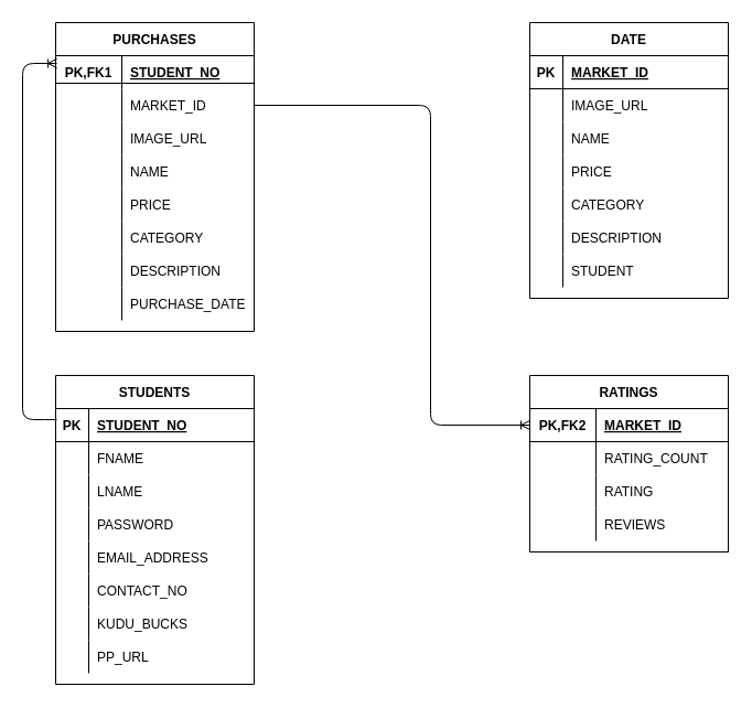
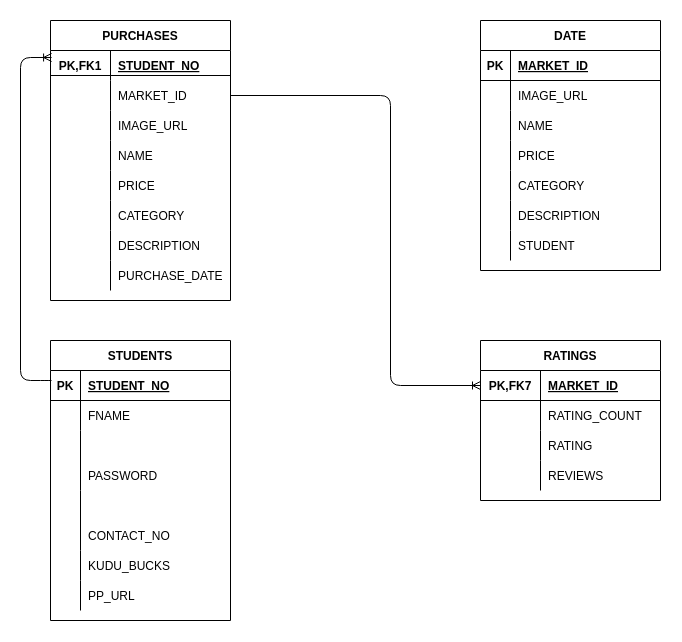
  <mxCell id="0" />
  <mxCell id="1" parent="0" />
  <mxCell id="2" value="PURCHASES" style="shape=table;startSize=30;container=1;collapsible=1;childLayout=tableLayout;fixedRows=1;rowLines=0;fontStyle=1;align=center;resizeLast=1;" parent="1" vertex="1"><mxGeometry x="50" y="20" width="180" height="280" as="geometry" /></mxCell>
  <mxCell id="3" value="" style="shape=partialRectangle;collapsible=0;dropTarget=0;pointerEvents=0;fillColor=none;top=0;left=0;bottom=0;right=0;points=[[0,0.5],[1,0.5]];portConstraint=eastwest;" parent="2" vertex="1"><mxGeometry y="30" width="180" height="30" as="geometry" /></mxCell>
  <mxCell id="4" value="PK,FK1" style="shape=partialRectangle;connectable=0;fillColor=none;top=0;left=0;bottom=0;right=0;fontStyle=1;overflow=hidden;" parent="3" vertex="1"><mxGeometry width="60" height="30" as="geometry" /></mxCell>
  <mxCell id="5" value="STUDENT_NO" style="shape=partialRectangle;connectable=0;fillColor=none;top=0;left=0;bottom=0;right=0;align=left;spacingLeft=6;fontStyle=5;overflow=hidden;" parent="3" vertex="1"><mxGeometry x="60" width="120" height="30" as="geometry" /></mxCell>
  <mxCell id="6" value="" style="shape=partialRectangle;collapsible=0;dropTarget=0;pointerEvents=0;fillColor=none;top=0;left=0;bottom=0;right=0;points=[[0,0.5],[1,0.5]];portConstraint=eastwest;" parent="2" vertex="1"><mxGeometry y="60" width="180" height="30" as="geometry" /></mxCell>
  <mxCell id="7" value="" style="shape=partialRectangle;connectable=0;fillColor=none;top=0;left=0;bottom=0;right=0;editable=1;overflow=hidden;" parent="6" vertex="1"><mxGeometry width="60" height="30" as="geometry" /></mxCell>
  <mxCell id="8" value="MARKET_ID" style="shape=partialRectangle;connectable=0;fillColor=none;top=0;left=0;bottom=0;right=0;align=left;spacingLeft=6;overflow=hidden;" parent="6" vertex="1"><mxGeometry x="60" width="120" height="30" as="geometry" /></mxCell>
  <mxCell id="9" value="" style="shape=partialRectangle;collapsible=0;dropTarget=0;pointerEvents=0;fillColor=none;top=0;left=0;bottom=0;right=0;points=[[0,0.5],[1,0.5]];portConstraint=eastwest;" parent="2" vertex="1"><mxGeometry y="90" width="180" height="30" as="geometry" /></mxCell>
  <mxCell id="10" value="" style="shape=partialRectangle;connectable=0;fillColor=none;top=0;left=0;bottom=0;right=0;editable=1;overflow=hidden;" parent="9" vertex="1"><mxGeometry width="60" height="30" as="geometry" /></mxCell>
  <mxCell id="11" value="IMAGE_URL" style="shape=partialRectangle;connectable=0;fillColor=none;top=0;left=0;bottom=0;right=0;align=left;spacingLeft=6;overflow=hidden;" parent="9" vertex="1"><mxGeometry x="60" width="120" height="30" as="geometry" /></mxCell>
  <mxCell id="12" value="" style="shape=partialRectangle;collapsible=0;dropTarget=0;pointerEvents=0;fillColor=none;top=0;left=0;bottom=0;right=0;points=[[0,0.5],[1,0.5]];portConstraint=eastwest;" parent="2" vertex="1"><mxGeometry y="120" width="180" height="30" as="geometry" /></mxCell>
  <mxCell id="13" value="" style="shape=partialRectangle;connectable=0;fillColor=none;top=0;left=0;bottom=0;right=0;editable=1;overflow=hidden;" parent="12" vertex="1"><mxGeometry width="60" height="30" as="geometry" /></mxCell>
  <mxCell id="14" value="NAME" style="shape=partialRectangle;connectable=0;fillColor=none;top=0;left=0;bottom=0;right=0;align=left;spacingLeft=6;overflow=hidden;" parent="12" vertex="1"><mxGeometry x="60" width="120" height="30" as="geometry" /></mxCell>
  <mxCell id="15" value="" style="shape=partialRectangle;collapsible=0;dropTarget=0;pointerEvents=0;fillColor=none;top=0;left=0;bottom=0;right=0;points=[[0,0.5],[1,0.5]];portConstraint=eastwest;" parent="2" vertex="1"><mxGeometry y="150" width="180" height="30" as="geometry" /></mxCell>
  <mxCell id="16" value="" style="shape=partialRectangle;connectable=0;fillColor=none;top=0;left=0;bottom=0;right=0;editable=1;overflow=hidden;" parent="15" vertex="1"><mxGeometry width="60" height="30" as="geometry" /></mxCell>
  <mxCell id="17" value="PRICE" style="shape=partialRectangle;connectable=0;fillColor=none;top=0;left=0;bottom=0;right=0;align=left;spacingLeft=6;overflow=hidden;" parent="15" vertex="1"><mxGeometry x="60" width="120" height="30" as="geometry" /></mxCell>
  <mxCell id="18" value="" style="shape=partialRectangle;collapsible=0;dropTarget=0;pointerEvents=0;fillColor=none;top=0;left=0;bottom=0;right=0;points=[[0,0.5],[1,0.5]];portConstraint=eastwest;" parent="2" vertex="1"><mxGeometry y="180" width="180" height="30" as="geometry" /></mxCell>
  <mxCell id="19" value="" style="shape=partialRectangle;connectable=0;fillColor=none;top=0;left=0;bottom=0;right=0;editable=1;overflow=hidden;" parent="18" vertex="1"><mxGeometry width="60" height="30" as="geometry" /></mxCell>
  <mxCell id="20" value="CATEGORY" style="shape=partialRectangle;connectable=0;fillColor=none;top=0;left=0;bottom=0;right=0;align=left;spacingLeft=6;overflow=hidden;" parent="18" vertex="1"><mxGeometry x="60" width="120" height="30" as="geometry" /></mxCell>
  <mxCell id="21" value="" style="shape=partialRectangle;collapsible=0;dropTarget=0;pointerEvents=0;fillColor=none;top=0;left=0;bottom=0;right=0;points=[[0,0.5],[1,0.5]];portConstraint=eastwest;" parent="2" vertex="1"><mxGeometry y="210" width="180" height="30" as="geometry" /></mxCell>
  <mxCell id="22" value="" style="shape=partialRectangle;connectable=0;fillColor=none;top=0;left=0;bottom=0;right=0;editable=1;overflow=hidden;" parent="21" vertex="1"><mxGeometry width="60" height="30" as="geometry" /></mxCell>
  <mxCell id="23" value="DESCRIPTION" style="shape=partialRectangle;connectable=0;fillColor=none;top=0;left=0;bottom=0;right=0;align=left;spacingLeft=6;overflow=hidden;" parent="21" vertex="1"><mxGeometry x="60" width="120" height="30" as="geometry" /></mxCell>
  <mxCell id="24" value="" style="shape=partialRectangle;collapsible=0;dropTarget=0;pointerEvents=0;fillColor=none;top=0;left=0;bottom=0;right=0;points=[[0,0.5],[1,0.5]];portConstraint=eastwest;" parent="2" vertex="1"><mxGeometry y="240" width="180" height="30" as="geometry" /></mxCell>
  <mxCell id="25" value="" style="shape=partialRectangle;connectable=0;fillColor=none;top=0;left=0;bottom=0;right=0;editable=1;overflow=hidden;" parent="24" vertex="1"><mxGeometry width="60" height="30" as="geometry" /></mxCell>
  <mxCell id="26" value="PURCHASE_DATE" style="shape=partialRectangle;connectable=0;fillColor=none;top=0;left=0;bottom=0;right=0;align=left;spacingLeft=6;overflow=hidden;" parent="24" vertex="1"><mxGeometry x="60" width="120" height="30" as="geometry" /></mxCell>
  <mxCell id="27" value="STUDENTS" style="shape=table;startSize=30;container=1;collapsible=1;childLayout=tableLayout;fixedRows=1;rowLines=0;fontStyle=1;align=center;resizeLast=1;" parent="1" vertex="1"><mxGeometry x="50" y="340" width="180" height="280" as="geometry" /></mxCell>
  <mxCell id="28" value="" style="shape=partialRectangle;collapsible=0;dropTarget=0;pointerEvents=0;fillColor=none;top=0;left=0;bottom=1;right=0;points=[[0,0.5],[1,0.5]];portConstraint=eastwest;" parent="27" vertex="1"><mxGeometry y="30" width="180" height="30" as="geometry" /></mxCell>
  <mxCell id="29" value="PK" style="shape=partialRectangle;connectable=0;fillColor=none;top=0;left=0;bottom=0;right=0;fontStyle=1;overflow=hidden;" parent="28" vertex="1"><mxGeometry width="30" height="30" as="geometry" /></mxCell>
  <mxCell id="30" value="STUDENT_NO" style="shape=partialRectangle;connectable=0;fillColor=none;top=0;left=0;bottom=0;right=0;align=left;spacingLeft=6;fontStyle=5;overflow=hidden;" parent="28" vertex="1"><mxGeometry x="30" width="150" height="30" as="geometry" /></mxCell>
  <mxCell id="31" value="" style="shape=partialRectangle;collapsible=0;dropTarget=0;pointerEvents=0;fillColor=none;top=0;left=0;bottom=0;right=0;points=[[0,0.5],[1,0.5]];portConstraint=eastwest;" parent="27" vertex="1"><mxGeometry y="60" width="180" height="30" as="geometry" /></mxCell>
  <mxCell id="32" value="" style="shape=partialRectangle;connectable=0;fillColor=none;top=0;left=0;bottom=0;right=0;editable=1;overflow=hidden;" parent="31" vertex="1"><mxGeometry width="30" height="30" as="geometry" /></mxCell>
  <mxCell id="33" value="FNAME" style="shape=partialRectangle;connectable=0;fillColor=none;top=0;left=0;bottom=0;right=0;align=left;spacingLeft=6;overflow=hidden;" parent="31" vertex="1"><mxGeometry x="30" width="150" height="30" as="geometry" /></mxCell>
  <mxCell id="34" value="" style="shape=partialRectangle;collapsible=0;dropTarget=0;pointerEvents=0;fillColor=none;top=0;left=0;bottom=0;right=0;points=[[0,0.5],[1,0.5]];portConstraint=eastwest;" parent="27" vertex="1"><mxGeometry y="90" width="180" height="30" as="geometry" /></mxCell>
  <mxCell id="35" value="" style="shape=partialRectangle;connectable=0;fillColor=none;top=0;left=0;bottom=0;right=0;editable=1;overflow=hidden;" parent="34" vertex="1"><mxGeometry width="30" height="30" as="geometry" /></mxCell>
- <mxCell id="36" value="LNAME" style="shape=partialRectangle;connectable=0;fillColor=none;top=0;left=0;bottom=0;right=0;align=left;spacingLeft=6;overflow=hidden;" parent="34" vertex="1"><mxGeometry x="30" width="150" height="30" as="geometry" /></mxCell>
  <mxCell id="37" value="" style="shape=partialRectangle;collapsible=0;dropTarget=0;pointerEvents=0;fillColor=none;top=0;left=0;bottom=0;right=0;points=[[0,0.5],[1,0.5]];portConstraint=eastwest;" parent="27" vertex="1"><mxGeometry y="120" width="180" height="30" as="geometry" /></mxCell>
  <mxCell id="38" value="" style="shape=partialRectangle;connectable=0;fillColor=none;top=0;left=0;bottom=0;right=0;editable=1;overflow=hidden;" parent="37" vertex="1"><mxGeometry width="30" height="30" as="geometry" /></mxCell>
  <mxCell id="39" value="PASSWORD" style="shape=partialRectangle;connectable=0;fillColor=none;top=0;left=0;bottom=0;right=0;align=left;spacingLeft=6;overflow=hidden;" parent="37" vertex="1"><mxGeometry x="30" width="150" height="30" as="geometry" /></mxCell>
  <mxCell id="40" value="" style="shape=partialRectangle;collapsible=0;dropTarget=0;pointerEvents=0;fillColor=none;top=0;left=0;bottom=0;right=0;points=[[0,0.5],[1,0.5]];portConstraint=eastwest;" parent="27" vertex="1"><mxGeometry y="150" width="180" height="30" as="geometry" /></mxCell>
  <mxCell id="41" value="" style="shape=partialRectangle;connectable=0;fillColor=none;top=0;left=0;bottom=0;right=0;editable=1;overflow=hidden;" parent="40" vertex="1"><mxGeometry width="30" height="30" as="geometry" /></mxCell>
- <mxCell id="42" value="EMAIL_ADDRESS" style="shape=partialRectangle;connectable=0;fillColor=none;top=0;left=0;bottom=0;right=0;align=left;spacingLeft=6;overflow=hidden;" parent="40" vertex="1"><mxGeometry x="30" width="150" height="30" as="geometry" /></mxCell>
  <mxCell id="43" value="" style="shape=partialRectangle;collapsible=0;dropTarget=0;pointerEvents=0;fillColor=none;top=0;left=0;bottom=0;right=0;points=[[0,0.5],[1,0.5]];portConstraint=eastwest;" parent="27" vertex="1"><mxGeometry y="180" width="180" height="30" as="geometry" /></mxCell>
  <mxCell id="44" value="" style="shape=partialRectangle;connectable=0;fillColor=none;top=0;left=0;bottom=0;right=0;editable=1;overflow=hidden;" parent="43" vertex="1"><mxGeometry width="30" height="30" as="geometry" /></mxCell>
  <mxCell id="45" value="CONTACT_NO" style="shape=partialRectangle;connectable=0;fillColor=none;top=0;left=0;bottom=0;right=0;align=left;spacingLeft=6;overflow=hidden;" parent="43" vertex="1"><mxGeometry x="30" width="150" height="30" as="geometry" /></mxCell>
  <mxCell id="46" value="" style="shape=partialRectangle;collapsible=0;dropTarget=0;pointerEvents=0;fillColor=none;top=0;left=0;bottom=0;right=0;points=[[0,0.5],[1,0.5]];portConstraint=eastwest;" parent="27" vertex="1"><mxGeometry y="210" width="180" height="30" as="geometry" /></mxCell>
  <mxCell id="47" value="" style="shape=partialRectangle;connectable=0;fillColor=none;top=0;left=0;bottom=0;right=0;editable=1;overflow=hidden;" parent="46" vertex="1"><mxGeometry width="30" height="30" as="geometry" /></mxCell>
  <mxCell id="48" value="KUDU_BUCKS" style="shape=partialRectangle;connectable=0;fillColor=none;top=0;left=0;bottom=0;right=0;align=left;spacingLeft=6;overflow=hidden;" parent="46" vertex="1"><mxGeometry x="30" width="150" height="30" as="geometry" /></mxCell>
  <mxCell id="49" value="" style="shape=partialRectangle;collapsible=0;dropTarget=0;pointerEvents=0;fillColor=none;top=0;left=0;bottom=0;right=0;points=[[0,0.5],[1,0.5]];portConstraint=eastwest;" parent="27" vertex="1"><mxGeometry y="240" width="180" height="30" as="geometry" /></mxCell>
  <mxCell id="50" value="" style="shape=partialRectangle;connectable=0;fillColor=none;top=0;left=0;bottom=0;right=0;editable=1;overflow=hidden;" parent="49" vertex="1"><mxGeometry width="30" height="30" as="geometry" /></mxCell>
  <mxCell id="51" value="PP_URL" style="shape=partialRectangle;connectable=0;fillColor=none;top=0;left=0;bottom=0;right=0;align=left;spacingLeft=6;overflow=hidden;" parent="49" vertex="1"><mxGeometry x="30" width="150" height="30" as="geometry" /></mxCell>
  <mxCell id="52" value="DATE" style="shape=table;startSize=30;container=1;collapsible=1;childLayout=tableLayout;fixedRows=1;rowLines=0;fontStyle=1;align=center;resizeLast=1;" parent="1" vertex="1"><mxGeometry x="480" y="20" width="180" height="250" as="geometry" /></mxCell>
  <mxCell id="53" value="" style="shape=partialRectangle;collapsible=0;dropTarget=0;pointerEvents=0;fillColor=none;top=0;left=0;bottom=1;right=0;points=[[0,0.5],[1,0.5]];portConstraint=eastwest;" parent="52" vertex="1"><mxGeometry y="30" width="180" height="30" as="geometry" /></mxCell>
  <mxCell id="54" value="PK" style="shape=partialRectangle;connectable=0;fillColor=none;top=0;left=0;bottom=0;right=0;fontStyle=1;overflow=hidden;" parent="53" vertex="1"><mxGeometry width="30" height="30" as="geometry" /></mxCell>
  <mxCell id="55" value="MARKET_ID" style="shape=partialRectangle;connectable=0;fillColor=none;top=0;left=0;bottom=0;right=0;align=left;spacingLeft=6;fontStyle=5;overflow=hidden;" parent="53" vertex="1"><mxGeometry x="30" width="150" height="30" as="geometry" /></mxCell>
  <mxCell id="56" value="" style="shape=partialRectangle;collapsible=0;dropTarget=0;pointerEvents=0;fillColor=none;top=0;left=0;bottom=0;right=0;points=[[0,0.5],[1,0.5]];portConstraint=eastwest;" parent="52" vertex="1"><mxGeometry y="60" width="180" height="30" as="geometry" /></mxCell>
  <mxCell id="57" value="" style="shape=partialRectangle;connectable=0;fillColor=none;top=0;left=0;bottom=0;right=0;editable=1;overflow=hidden;" parent="56" vertex="1"><mxGeometry width="30" height="30" as="geometry" /></mxCell>
  <mxCell id="58" value="IMAGE_URL" style="shape=partialRectangle;connectable=0;fillColor=none;top=0;left=0;bottom=0;right=0;align=left;spacingLeft=6;overflow=hidden;" parent="56" vertex="1"><mxGeometry x="30" width="150" height="30" as="geometry" /></mxCell>
  <mxCell id="59" value="" style="shape=partialRectangle;collapsible=0;dropTarget=0;pointerEvents=0;fillColor=none;top=0;left=0;bottom=0;right=0;points=[[0,0.5],[1,0.5]];portConstraint=eastwest;" parent="52" vertex="1"><mxGeometry y="90" width="180" height="30" as="geometry" /></mxCell>
  <mxCell id="60" value="" style="shape=partialRectangle;connectable=0;fillColor=none;top=0;left=0;bottom=0;right=0;editable=1;overflow=hidden;" parent="59" vertex="1"><mxGeometry width="30" height="30" as="geometry" /></mxCell>
  <mxCell id="61" value="NAME" style="shape=partialRectangle;connectable=0;fillColor=none;top=0;left=0;bottom=0;right=0;align=left;spacingLeft=6;overflow=hidden;" parent="59" vertex="1"><mxGeometry x="30" width="150" height="30" as="geometry" /></mxCell>
  <mxCell id="62" value="" style="shape=partialRectangle;collapsible=0;dropTarget=0;pointerEvents=0;fillColor=none;top=0;left=0;bottom=0;right=0;points=[[0,0.5],[1,0.5]];portConstraint=eastwest;" parent="52" vertex="1"><mxGeometry y="120" width="180" height="30" as="geometry" /></mxCell>
  <mxCell id="63" value="" style="shape=partialRectangle;connectable=0;fillColor=none;top=0;left=0;bottom=0;right=0;editable=1;overflow=hidden;" parent="62" vertex="1"><mxGeometry width="30" height="30" as="geometry" /></mxCell>
  <mxCell id="64" value="PRICE" style="shape=partialRectangle;connectable=0;fillColor=none;top=0;left=0;bottom=0;right=0;align=left;spacingLeft=6;overflow=hidden;" parent="62" vertex="1"><mxGeometry x="30" width="150" height="30" as="geometry" /></mxCell>
  <mxCell id="65" value="" style="shape=partialRectangle;collapsible=0;dropTarget=0;pointerEvents=0;fillColor=none;top=0;left=0;bottom=0;right=0;points=[[0,0.5],[1,0.5]];portConstraint=eastwest;" parent="52" vertex="1"><mxGeometry y="150" width="180" height="30" as="geometry" /></mxCell>
  <mxCell id="66" value="" style="shape=partialRectangle;connectable=0;fillColor=none;top=0;left=0;bottom=0;right=0;editable=1;overflow=hidden;" parent="65" vertex="1"><mxGeometry width="30" height="30" as="geometry" /></mxCell>
  <mxCell id="67" value="CATEGORY" style="shape=partialRectangle;connectable=0;fillColor=none;top=0;left=0;bottom=0;right=0;align=left;spacingLeft=6;overflow=hidden;" parent="65" vertex="1"><mxGeometry x="30" width="150" height="30" as="geometry" /></mxCell>
  <mxCell id="68" value="" style="shape=partialRectangle;collapsible=0;dropTarget=0;pointerEvents=0;fillColor=none;top=0;left=0;bottom=0;right=0;points=[[0,0.5],[1,0.5]];portConstraint=eastwest;" parent="52" vertex="1"><mxGeometry y="180" width="180" height="30" as="geometry" /></mxCell>
  <mxCell id="69" value="" style="shape=partialRectangle;connectable=0;fillColor=none;top=0;left=0;bottom=0;right=0;editable=1;overflow=hidden;" parent="68" vertex="1"><mxGeometry width="30" height="30" as="geometry" /></mxCell>
  <mxCell id="70" value="DESCRIPTION" style="shape=partialRectangle;connectable=0;fillColor=none;top=0;left=0;bottom=0;right=0;align=left;spacingLeft=6;overflow=hidden;" parent="68" vertex="1"><mxGeometry x="30" width="150" height="30" as="geometry" /></mxCell>
  <mxCell id="71" value="" style="shape=partialRectangle;collapsible=0;dropTarget=0;pointerEvents=0;fillColor=none;top=0;left=0;bottom=0;right=0;points=[[0,0.5],[1,0.5]];portConstraint=eastwest;" parent="52" vertex="1"><mxGeometry y="210" width="180" height="30" as="geometry" /></mxCell>
  <mxCell id="72" value="" style="shape=partialRectangle;connectable=0;fillColor=none;top=0;left=0;bottom=0;right=0;editable=1;overflow=hidden;" parent="71" vertex="1"><mxGeometry width="30" height="30" as="geometry" /></mxCell>
  <mxCell id="73" value="STUDENT" style="shape=partialRectangle;connectable=0;fillColor=none;top=0;left=0;bottom=0;right=0;align=left;spacingLeft=6;overflow=hidden;" parent="71" vertex="1"><mxGeometry x="30" width="150" height="30" as="geometry" /></mxCell>
  <mxCell id="74" value="RATINGS" style="shape=table;startSize=30;container=1;collapsible=1;childLayout=tableLayout;fixedRows=1;rowLines=0;fontStyle=1;align=center;resizeLast=1;" parent="1" vertex="1"><mxGeometry x="480" y="340" width="180" height="160" as="geometry" /></mxCell>
  <mxCell id="75" value="" style="shape=partialRectangle;collapsible=0;dropTarget=0;pointerEvents=0;fillColor=none;top=0;left=0;bottom=1;right=0;points=[[0,0.5],[1,0.5]];portConstraint=eastwest;" parent="74" vertex="1"><mxGeometry y="30" width="180" height="30" as="geometry" /></mxCell>
- <mxCell id="76" value="PK,FK2" style="shape=partialRectangle;connectable=0;fillColor=none;top=0;left=0;bottom=0;right=0;fontStyle=1;overflow=hidden;" parent="75" vertex="1"><mxGeometry width="60" height="30" as="geometry" /></mxCell>
+ <mxCell id="76" value="PK,FK7" style="shape=partialRectangle;connectable=0;fillColor=none;top=0;left=0;bottom=0;right=0;fontStyle=1;overflow=hidden;" parent="75" vertex="1"><mxGeometry width="60" height="30" as="geometry" /></mxCell>
  <mxCell id="77" value="MARKET_ID" style="shape=partialRectangle;connectable=0;fillColor=none;top=0;left=0;bottom=0;right=0;align=left;spacingLeft=6;fontStyle=5;overflow=hidden;" parent="75" vertex="1"><mxGeometry x="60" width="120" height="30" as="geometry" /></mxCell>
  <mxCell id="78" value="" style="shape=partialRectangle;collapsible=0;dropTarget=0;pointerEvents=0;fillColor=none;top=0;left=0;bottom=0;right=0;points=[[0,0.5],[1,0.5]];portConstraint=eastwest;" parent="74" vertex="1"><mxGeometry y="60" width="180" height="30" as="geometry" /></mxCell>
  <mxCell id="79" value="" style="shape=partialRectangle;connectable=0;fillColor=none;top=0;left=0;bottom=0;right=0;editable=1;overflow=hidden;" parent="78" vertex="1"><mxGeometry width="60" height="30" as="geometry" /></mxCell>
  <mxCell id="80" value="RATING_COUNT" style="shape=partialRectangle;connectable=0;fillColor=none;top=0;left=0;bottom=0;right=0;align=left;spacingLeft=6;overflow=hidden;" parent="78" vertex="1"><mxGeometry x="60" width="120" height="30" as="geometry" /></mxCell>
  <mxCell id="81" value="" style="shape=partialRectangle;collapsible=0;dropTarget=0;pointerEvents=0;fillColor=none;top=0;left=0;bottom=0;right=0;points=[[0,0.5],[1,0.5]];portConstraint=eastwest;" parent="74" vertex="1"><mxGeometry y="90" width="180" height="30" as="geometry" /></mxCell>
  <mxCell id="82" value="" style="shape=partialRectangle;connectable=0;fillColor=none;top=0;left=0;bottom=0;right=0;editable=1;overflow=hidden;" parent="81" vertex="1"><mxGeometry width="60" height="30" as="geometry" /></mxCell>
  <mxCell id="83" value="RATING" style="shape=partialRectangle;connectable=0;fillColor=none;top=0;left=0;bottom=0;right=0;align=left;spacingLeft=6;overflow=hidden;" parent="81" vertex="1"><mxGeometry x="60" width="120" height="30" as="geometry" /></mxCell>
  <mxCell id="84" value="" style="shape=partialRectangle;collapsible=0;dropTarget=0;pointerEvents=0;fillColor=none;top=0;left=0;bottom=0;right=0;points=[[0,0.5],[1,0.5]];portConstraint=eastwest;" parent="74" vertex="1"><mxGeometry y="120" width="180" height="30" as="geometry" /></mxCell>
  <mxCell id="85" value="" style="shape=partialRectangle;connectable=0;fillColor=none;top=0;left=0;bottom=0;right=0;editable=1;overflow=hidden;" parent="84" vertex="1"><mxGeometry width="60" height="30" as="geometry" /></mxCell>
  <mxCell id="86" value="REVIEWS" style="shape=partialRectangle;connectable=0;fillColor=none;top=0;left=0;bottom=0;right=0;align=left;spacingLeft=6;overflow=hidden;" parent="84" vertex="1"><mxGeometry x="60" width="120" height="30" as="geometry" /></mxCell>
  <mxCell id="87" value="" style="line;strokeWidth=1;rotatable=0;dashed=0;labelPosition=right;align=left;verticalAlign=middle;spacingTop=0;spacingLeft=6;points=[];portConstraint=eastwest;" parent="1" vertex="1"><mxGeometry x="50" y="70" width="180" height="10" as="geometry" /></mxCell>
  <mxCell id="88" value="" style="fontSize=12;html=1;endArrow=ERoneToMany;entryX=0.006;entryY=0.233;entryDx=0;entryDy=0;entryPerimeter=0;elbow=vertical;edgeStyle=orthogonalEdgeStyle;" parent="1" target="3" edge="1"><mxGeometry width="100" height="100" relative="1" as="geometry"><mxPoint x="51" y="380" as="sourcePoint" /><mxPoint x="410" y="200" as="targetPoint" /><Array as="points"><mxPoint x="50" y="380" /><mxPoint x="20" y="380" /><mxPoint x="20" y="57" /></Array></mxGeometry></mxCell>
  <mxCell id="89" value="" style="fontSize=12;html=1;endArrow=ERoneToMany;elbow=vertical;exitX=1;exitY=0.5;exitDx=0;exitDy=0;entryX=0;entryY=0.5;entryDx=0;entryDy=0;" parent="1" source="6" target="75" edge="1"><mxGeometry width="100" height="100" relative="1" as="geometry"><mxPoint x="370" y="350" as="sourcePoint" /><mxPoint x="390" y="200" as="targetPoint" /><Array as="points"><mxPoint x="390" y="95" /><mxPoint x="390" y="385" /></Array></mxGeometry></mxCell>
